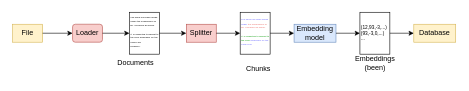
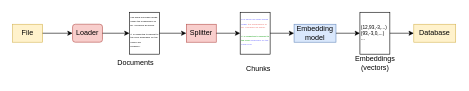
  <mxCell id="0" />
  <mxCell id="1" parent="0" />
  <mxCell id="2" value="&lt;font style=&quot;font-size: 4px;&quot;&gt;&lt;span style=&quot;mso-ansi-language:EN-US&quot;&gt;The work has been made under the supervision of&lt;br&gt;&lt;/span&gt;&lt;/font&gt;&lt;div&gt;&lt;font style=&quot;font-size: 4px;&quot;&gt;&lt;span style=&quot;mso-ansi-language:EN-US&quot;&gt;Mr. Vincenzo de Florio.&lt;/span&gt;&lt;/font&gt;&lt;/div&gt;&lt;div&gt;&lt;font style=&quot;font-size: 4px;&quot;&gt;&lt;span style=&quot;mso-ansi-language:EN-US&quot;&gt;&lt;br&gt;&lt;/span&gt;&lt;/font&gt;&lt;/div&gt;&lt;div&gt;&lt;font style=&quot;font-size: 4px;&quot;&gt;&lt;span style=&quot;mso-ansi-language:EN-US&quot;&gt;It&amp;nbsp; is expected to benefit to the NTE engineers on the SMR-LFR&lt;/span&gt;&lt;/font&gt;&lt;/div&gt;&lt;div&gt;&lt;font style=&quot;font-size: 4px;&quot;&gt;&lt;span style=&quot;mso-ansi-language:EN-US&quot;&gt;&lt;/span&gt;&lt;/font&gt;&lt;/div&gt;&lt;font style=&quot;font-size: 4px;&quot;&gt;&lt;span style=&quot;mso-ansi-language:EN-US&quot;&gt;research.&lt;/span&gt;&lt;/font&gt;&lt;br&gt;&lt;div&gt;&lt;br&gt;&lt;/div&gt;" style="rounded=0;whiteSpace=wrap;html=1;fontSize=5;align=left;" vertex="1" parent="1"><mxGeometry x="215" y="20" width="50" height="70" as="geometry" /></mxCell>
  <mxCell id="3" value="File" style="rounded=0;whiteSpace=wrap;html=1;fillColor=#fff2cc;strokeColor=#d6b656;" vertex="1" parent="1"><mxGeometry x="20" y="40" width="50" height="30" as="geometry" /></mxCell>
  <mxCell id="4" value="Loader" style="whiteSpace=wrap;html=1;fillColor=#f8cecc;strokeColor=#b85450;rounded=1;" vertex="1" parent="1"><mxGeometry x="120" y="40" width="50" height="30" as="geometry" /></mxCell>
  <mxCell id="5" value="&lt;font style=&quot;font-size: 4px;&quot;&gt;&lt;span style=&quot;mso-ansi-language:EN-US&quot;&gt;&lt;span style=&quot;color: rgb(102, 102, 255);&quot;&gt;The work has been made under&lt;/span&gt; &lt;span style=&quot;color: rgb(234, 107, 102);&quot;&gt;t&lt;span style=&quot;color: rgb(234, 107, 102);&quot;&gt;he supervision of&lt;br&gt;&lt;/span&gt;&lt;/span&gt;&lt;/span&gt;&lt;/font&gt;&lt;div&gt;&lt;font style=&quot;font-size: 4px; color: rgb(234, 107, 102);&quot;&gt;&lt;span style=&quot;mso-ansi-language:EN-US&quot;&gt;Mr. Vincenzo de Florio.&lt;/span&gt;&lt;/font&gt;&lt;/div&gt;&lt;div&gt;&lt;font style=&quot;font-size: 4px;&quot;&gt;&lt;span style=&quot;mso-ansi-language:EN-US&quot;&gt;&lt;br&gt;&lt;/span&gt;&lt;/font&gt;&lt;/div&gt;&lt;div&gt;&lt;font style=&quot;font-size: 4px;&quot;&gt;&lt;span style=&quot;mso-ansi-language:EN-US&quot;&gt;&lt;span style=&quot;color: rgb(0, 153, 0);&quot;&gt;It&amp;nbsp; is expected to benefit to the NTE &lt;/span&gt;&lt;span style=&quot;color: rgb(102, 102, 255);&quot;&gt;engineers on the SMR-LFR &lt;/span&gt;&lt;/span&gt;&lt;/font&gt;&lt;font style=&quot;font-size: 4px; color: rgba(0, 0, 0, 0);&quot;&gt;&lt;span style=&quot;mso-ansi-language:EN-US&quot;&gt;research.&lt;/span&gt;&lt;/font&gt;&lt;/div&gt;&lt;div&gt;&lt;br&gt;&lt;/div&gt;" style="rounded=0;whiteSpace=wrap;html=1;fontSize=5;align=left;" vertex="1" parent="1"><mxGeometry x="400" y="20" width="50" height="70" as="geometry" /></mxCell>
  <mxCell id="6" value="Embedding model" style="rounded=0;whiteSpace=wrap;html=1;fillColor=#dae8fc;strokeColor=#6c8ebf;" vertex="1" parent="1"><mxGeometry x="490" y="40" width="70" height="30" as="geometry" /></mxCell>
  <mxCell id="7" value="&lt;div&gt;&lt;font style=&quot;font-size: 8px;&quot;&gt;(12,93,-3,...)&lt;/font&gt;&lt;/div&gt;&lt;div&gt;&lt;font style=&quot;font-size: 8px;&quot;&gt;(93,-3,0,...)&lt;br&gt;&lt;/font&gt;&lt;/div&gt;&lt;div&gt;&lt;font style=&quot;font-size: 8px;&quot;&gt;...&lt;br&gt;&lt;/font&gt;&lt;/div&gt;" style="rounded=0;whiteSpace=wrap;html=1;fontSize=5;align=left;" vertex="1" parent="1"><mxGeometry x="600" y="20" width="50" height="70" as="geometry" /></mxCell>
  <mxCell id="8" value="Database" style="rounded=0;whiteSpace=wrap;html=1;fillColor=#fff2cc;strokeColor=#d6b656;" vertex="1" parent="1"><mxGeometry x="690" y="40" width="70" height="30" as="geometry" /></mxCell>
  <mxCell id="9" value="" style="endArrow=classic;html=1;rounded=0;entryX=0;entryY=0.5;entryDx=0;entryDy=0;exitX=1;exitY=0.5;exitDx=0;exitDy=0;" edge="1" parent="1" source="3" target="4"><mxGeometry width="50" height="50" relative="1" as="geometry"><mxPoint x="310" y="60" as="sourcePoint" /><mxPoint x="360" y="10" as="targetPoint" /></mxGeometry></mxCell>
  <mxCell id="10" value="" style="endArrow=classic;html=1;rounded=0;entryX=0;entryY=0.5;entryDx=0;entryDy=0;exitX=1;exitY=0.5;exitDx=0;exitDy=0;" edge="1" parent="1" source="4" target="2"><mxGeometry width="50" height="50" relative="1" as="geometry"><mxPoint x="80" y="65" as="sourcePoint" /><mxPoint x="120" y="65" as="targetPoint" /></mxGeometry></mxCell>
  <mxCell id="11" value="" style="endArrow=classic;html=1;rounded=0;entryX=0;entryY=0.5;entryDx=0;entryDy=0;exitX=1;exitY=0.5;exitDx=0;exitDy=0;" edge="1" parent="1" source="5" target="6"><mxGeometry width="50" height="50" relative="1" as="geometry"><mxPoint x="370" y="65" as="sourcePoint" /><mxPoint x="410" y="65" as="targetPoint" /></mxGeometry></mxCell>
  <mxCell id="12" value="" style="endArrow=classic;html=1;rounded=0;entryX=0;entryY=0.5;entryDx=0;entryDy=0;exitX=1;exitY=0.5;exitDx=0;exitDy=0;" edge="1" parent="1" source="6" target="7"><mxGeometry width="50" height="50" relative="1" as="geometry"><mxPoint x="460" y="65" as="sourcePoint" /><mxPoint x="500" y="65" as="targetPoint" /></mxGeometry></mxCell>
  <mxCell id="13" value="" style="endArrow=classic;html=1;rounded=0;entryX=0;entryY=0.5;entryDx=0;entryDy=0;exitX=1;exitY=0.5;exitDx=0;exitDy=0;" edge="1" parent="1" source="7" target="8"><mxGeometry width="50" height="50" relative="1" as="geometry"><mxPoint x="470" y="75" as="sourcePoint" /><mxPoint x="510" y="75" as="targetPoint" /></mxGeometry></mxCell>
  <mxCell id="14" value="Documents" style="text;html=1;align=center;verticalAlign=middle;resizable=0;points=[];autosize=1;strokeColor=none;fillColor=none;" vertex="1" parent="1"><mxGeometry x="185" y="90" width="80" height="30" as="geometry" /></mxCell>
  <mxCell id="15" value="Chunks" style="text;html=1;align=center;verticalAlign=middle;resizable=0;points=[];autosize=1;strokeColor=none;fillColor=none;" vertex="1" parent="1"><mxGeometry x="400" y="100" width="60" height="30" as="geometry" /></mxCell>
- <mxCell id="16" value="&lt;div&gt;Embeddings&lt;/div&gt;&lt;div&gt;(been)&lt;br&gt;&lt;/div&gt;" style="text;html=1;align=center;verticalAlign=middle;resizable=0;points=[];autosize=1;strokeColor=none;fillColor=none;" vertex="1" parent="1"><mxGeometry x="580" y="85" width="90" height="40" as="geometry" /></mxCell>
+ <mxCell id="16" value="&lt;div&gt;Embeddings&lt;/div&gt;&lt;div&gt;(vectors)&lt;br&gt;&lt;/div&gt;" style="text;html=1;align=center;verticalAlign=middle;resizable=0;points=[];autosize=1;strokeColor=none;fillColor=none;" vertex="1" parent="1"><mxGeometry x="580" y="85" width="90" height="40" as="geometry" /></mxCell>
  <mxCell id="17" value="Splitter" style="rounded=0;whiteSpace=wrap;html=1;fillColor=#f8cecc;strokeColor=#b85450;" vertex="1" parent="1"><mxGeometry x="310" y="40" width="50" height="30" as="geometry" /></mxCell>
  <mxCell id="18" value="" style="endArrow=classic;html=1;rounded=0;entryX=0;entryY=0.5;entryDx=0;entryDy=0;exitX=1;exitY=0.5;exitDx=0;exitDy=0;" edge="1" parent="1" target="17" source="2"><mxGeometry width="50" height="50" relative="1" as="geometry"><mxPoint x="265" y="55" as="sourcePoint" /><mxPoint x="555" y="10" as="targetPoint" /></mxGeometry></mxCell>
  <mxCell id="19" value="" style="endArrow=classic;html=1;rounded=0;entryX=0;entryY=0.5;entryDx=0;entryDy=0;exitX=1;exitY=0.5;exitDx=0;exitDy=0;" edge="1" parent="1" source="17" target="5"><mxGeometry width="50" height="50" relative="1" as="geometry"><mxPoint x="275" y="65" as="sourcePoint" /><mxPoint x="395" y="55" as="targetPoint" /></mxGeometry></mxCell>
